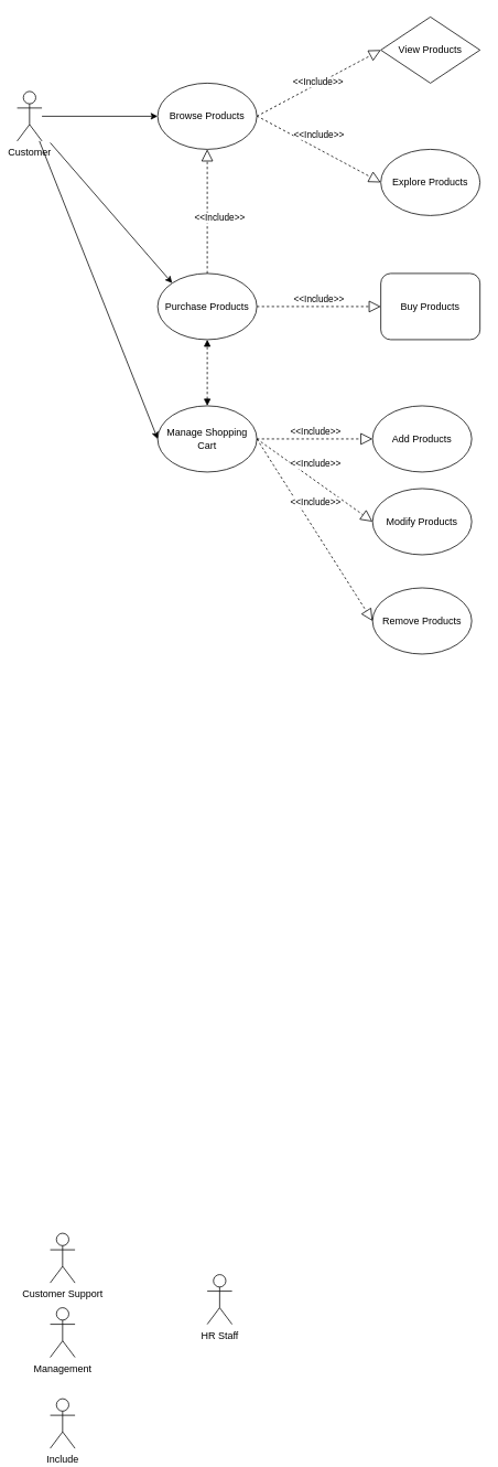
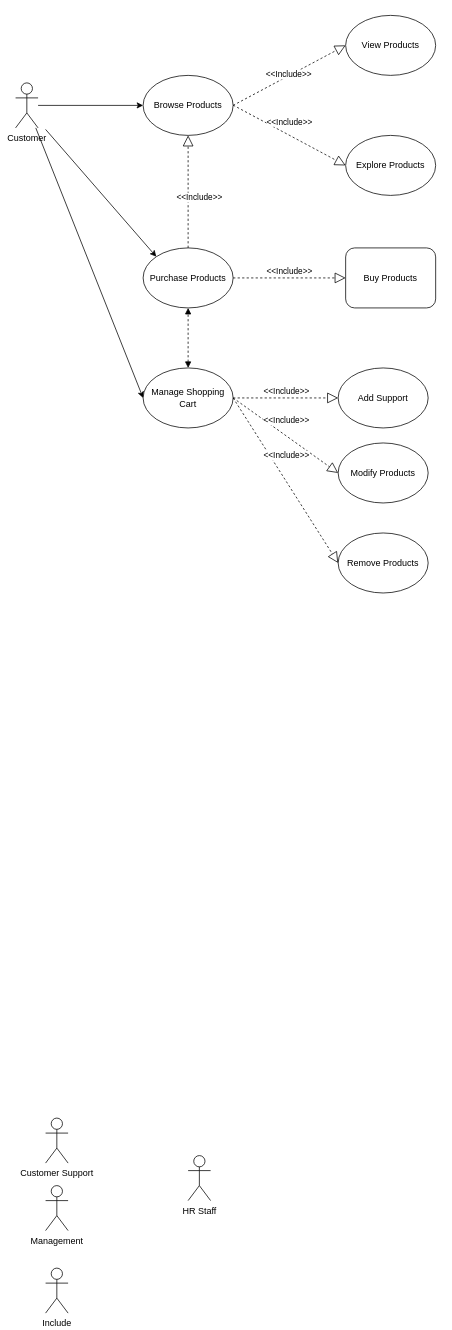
  <mxCell id="0" />
  <mxCell id="1" parent="0" />
  <mxCell id="2" style="edgeStyle=orthogonalEdgeStyle;rounded=0;orthogonalLoop=1;jettySize=auto;html=1;entryX=0;entryY=0.5;entryDx=0;entryDy=0;" edge="1" parent="1" source="3" target="8"><mxGeometry relative="1" as="geometry" /></mxCell>
  <mxCell id="3" value="Customer" style="shape=umlActor;verticalLabelPosition=bottom;verticalAlign=top;html=1;outlineConnect=0;" vertex="1" parent="1"><mxGeometry x="20" y="110" width="30" height="60" as="geometry" /></mxCell>
  <mxCell id="4" value="Customer Support" style="shape=umlActor;verticalLabelPosition=bottom;verticalAlign=top;html=1;outlineConnect=0;" vertex="1" parent="1"><mxGeometry x="60" y="1490" width="30" height="60" as="geometry" /></mxCell>
  <mxCell id="5" value="Management" style="shape=umlActor;verticalLabelPosition=bottom;verticalAlign=top;html=1;outlineConnect=0;" vertex="1" parent="1"><mxGeometry x="60" y="1580" width="30" height="60" as="geometry" /></mxCell>
  <mxCell id="6" value="Include" style="shape=umlActor;verticalLabelPosition=bottom;verticalAlign=top;html=1;outlineConnect=0;" vertex="1" parent="1"><mxGeometry x="60" y="1690" width="30" height="60" as="geometry" /></mxCell>
  <mxCell id="7" value="HR Staff" style="shape=umlActor;verticalLabelPosition=bottom;verticalAlign=top;html=1;outlineConnect=0;" vertex="1" parent="1"><mxGeometry x="250" y="1540" width="30" height="60" as="geometry" /></mxCell>
  <mxCell id="8" value="Browse Products" style="ellipse;whiteSpace=wrap;html=1;" vertex="1" parent="1"><mxGeometry x="190" y="100" width="120" height="80" as="geometry" /></mxCell>
- <mxCell id="9" value="View&amp;nbsp;Products" style="rhombus;whiteSpace=wrap;html=1;" vertex="1" parent="1"><mxGeometry x="460" y="20" width="120" height="80" as="geometry" /></mxCell>
+ <mxCell id="9" value="View&amp;nbsp;Products" style="ellipse;whiteSpace=wrap;html=1;" vertex="1" parent="1"><mxGeometry x="460" y="20" width="120" height="80" as="geometry" /></mxCell>
  <mxCell id="10" value="Explore Products" style="ellipse;whiteSpace=wrap;html=1;" vertex="1" parent="1"><mxGeometry x="460" y="180" width="120" height="80" as="geometry" /></mxCell>
  <mxCell id="11" value="" style="endArrow=block;dashed=1;endFill=0;endSize=12;html=1;rounded=0;exitX=1;exitY=0.5;exitDx=0;exitDy=0;entryX=0;entryY=0.5;entryDx=0;entryDy=0;" edge="1" parent="1" target="10"><mxGeometry width="160" relative="1" as="geometry"><mxPoint x="310" y="139.66" as="sourcePoint" /><mxPoint x="450" y="139.66" as="targetPoint" /></mxGeometry></mxCell>
  <mxCell id="12" value="&amp;lt;&amp;lt;Include&amp;gt;&amp;gt;" style="edgeLabel;html=1;align=center;verticalAlign=middle;resizable=0;points=[];" vertex="1" connectable="0" parent="11"><mxGeometry x="-0.217" y="1" relative="1" as="geometry"><mxPoint x="15" y="-9" as="offset" /></mxGeometry></mxCell>
  <mxCell id="13" value="" style="endArrow=block;dashed=1;endFill=0;endSize=12;html=1;rounded=0;exitX=1;exitY=0.5;exitDx=0;exitDy=0;entryX=0;entryY=0.5;entryDx=0;entryDy=0;" edge="1" parent="1" source="8" target="9"><mxGeometry width="160" relative="1" as="geometry"><mxPoint x="330" y="50" as="sourcePoint" /><mxPoint x="470" y="50" as="targetPoint" /></mxGeometry></mxCell>
  <mxCell id="14" value="&amp;lt;&amp;lt;Include&amp;gt;&amp;gt;" style="edgeLabel;html=1;align=center;verticalAlign=middle;resizable=0;points=[];" vertex="1" connectable="0" parent="13"><mxGeometry x="-0.217" y="1" relative="1" as="geometry"><mxPoint x="15" y="-9" as="offset" /></mxGeometry></mxCell>
  <mxCell id="15" style="rounded=0;orthogonalLoop=1;jettySize=auto;html=1;entryX=0;entryY=0.5;entryDx=0;entryDy=0;" edge="1" parent="1" source="3" target="22"><mxGeometry relative="1" as="geometry"><mxPoint x="10" y="289.998" as="sourcePoint" /><mxPoint x="150" y="497.74" as="targetPoint" /></mxGeometry></mxCell>
  <mxCell id="16" value="Purchase Products" style="ellipse;whiteSpace=wrap;html=1;" vertex="1" parent="1"><mxGeometry x="190" y="330" width="120" height="80" as="geometry" /></mxCell>
  <mxCell id="17" value="Buy Products" style="whiteSpace=wrap;html=1;rounded=1;" vertex="1" parent="1"><mxGeometry x="460" y="330" width="120" height="80" as="geometry" /></mxCell>
  <mxCell id="18" value="" style="endArrow=block;dashed=1;endFill=0;endSize=12;html=1;rounded=0;exitX=1;exitY=0.5;exitDx=0;exitDy=0;entryX=0;entryY=0.5;entryDx=0;entryDy=0;" edge="1" parent="1" source="16" target="17"><mxGeometry width="160" relative="1" as="geometry"><mxPoint x="330" y="280" as="sourcePoint" /><mxPoint x="470" y="280" as="targetPoint" /></mxGeometry></mxCell>
  <mxCell id="19" value="&amp;lt;&amp;lt;Include&amp;gt;&amp;gt;" style="edgeLabel;html=1;align=center;verticalAlign=middle;resizable=0;points=[];" vertex="1" connectable="0" parent="18"><mxGeometry x="-0.217" y="1" relative="1" as="geometry"><mxPoint x="15" y="-9" as="offset" /></mxGeometry></mxCell>
  <mxCell id="20" value="" style="endArrow=block;dashed=1;endFill=0;endSize=12;html=1;rounded=0;exitX=0.5;exitY=0;exitDx=0;exitDy=0;entryX=0.5;entryY=1;entryDx=0;entryDy=0;" edge="1" parent="1" source="16" target="8"><mxGeometry width="160" relative="1" as="geometry"><mxPoint x="260" y="450" as="sourcePoint" /><mxPoint x="410" y="450" as="targetPoint" /></mxGeometry></mxCell>
  <mxCell id="21" value="&amp;lt;&amp;lt;Include&amp;gt;&amp;gt;" style="edgeLabel;html=1;align=center;verticalAlign=middle;resizable=0;points=[];" vertex="1" connectable="0" parent="20"><mxGeometry x="-0.217" y="1" relative="1" as="geometry"><mxPoint x="15" y="-9" as="offset" /></mxGeometry></mxCell>
  <mxCell id="22" value="Manage Shopping Cart" style="ellipse;whiteSpace=wrap;html=1;" vertex="1" parent="1"><mxGeometry x="190" y="490" width="120" height="80" as="geometry" /></mxCell>
- <mxCell id="23" value="Add Products" style="ellipse;whiteSpace=wrap;html=1;" vertex="1" parent="1"><mxGeometry x="450" y="490" width="120" height="80" as="geometry" /></mxCell>
+ <mxCell id="23" value="Add Support" style="ellipse;whiteSpace=wrap;html=1;" vertex="1" parent="1"><mxGeometry x="450" y="490" width="120" height="80" as="geometry" /></mxCell>
  <mxCell id="24" value="" style="endArrow=block;dashed=1;endFill=0;endSize=12;html=1;rounded=0;exitX=1;exitY=0.5;exitDx=0;exitDy=0;entryX=0;entryY=0.5;entryDx=0;entryDy=0;" edge="1" parent="1" source="22" target="23"><mxGeometry width="160" relative="1" as="geometry"><mxPoint x="330" y="440" as="sourcePoint" /><mxPoint x="470" y="440" as="targetPoint" /></mxGeometry></mxCell>
  <mxCell id="25" value="&amp;lt;&amp;lt;Include&amp;gt;&amp;gt;" style="edgeLabel;html=1;align=center;verticalAlign=middle;resizable=0;points=[];" vertex="1" connectable="0" parent="24"><mxGeometry x="-0.217" y="1" relative="1" as="geometry"><mxPoint x="15" y="-9" as="offset" /></mxGeometry></mxCell>
  <mxCell id="26" style="rounded=0;orthogonalLoop=1;jettySize=auto;html=1;entryX=0;entryY=0;entryDx=0;entryDy=0;" edge="1" parent="1" target="16"><mxGeometry relative="1" as="geometry"><mxPoint x="60" y="172" as="sourcePoint" /><mxPoint x="200" y="380" as="targetPoint" /></mxGeometry></mxCell>
  <mxCell id="27" value="Modify Products" style="ellipse;whiteSpace=wrap;html=1;" vertex="1" parent="1"><mxGeometry x="450" y="590" width="120" height="80" as="geometry" /></mxCell>
  <mxCell id="28" value="" style="endArrow=block;dashed=1;endFill=0;endSize=12;html=1;rounded=0;exitX=1;exitY=0.5;exitDx=0;exitDy=0;entryX=0;entryY=0.5;entryDx=0;entryDy=0;" edge="1" parent="1" target="27" source="22"><mxGeometry width="160" relative="1" as="geometry"><mxPoint x="310" y="630" as="sourcePoint" /><mxPoint x="470" y="540" as="targetPoint" /></mxGeometry></mxCell>
  <mxCell id="29" value="&amp;lt;&amp;lt;Include&amp;gt;&amp;gt;" style="edgeLabel;html=1;align=center;verticalAlign=middle;resizable=0;points=[];" vertex="1" connectable="0" parent="28"><mxGeometry x="-0.217" y="1" relative="1" as="geometry"><mxPoint x="15" y="-9" as="offset" /></mxGeometry></mxCell>
  <mxCell id="30" value="Remove Products" style="ellipse;whiteSpace=wrap;html=1;" vertex="1" parent="1"><mxGeometry x="450" y="710" width="120" height="80" as="geometry" /></mxCell>
  <mxCell id="31" value="" style="endArrow=block;dashed=1;endFill=0;endSize=12;html=1;rounded=0;exitX=1;exitY=0.5;exitDx=0;exitDy=0;entryX=0;entryY=0.5;entryDx=0;entryDy=0;" edge="1" parent="1" target="30" source="22"><mxGeometry width="160" relative="1" as="geometry"><mxPoint x="310" y="750" as="sourcePoint" /><mxPoint x="470" y="660" as="targetPoint" /></mxGeometry></mxCell>
  <mxCell id="32" value="&amp;lt;&amp;lt;Include&amp;gt;&amp;gt;" style="edgeLabel;html=1;align=center;verticalAlign=middle;resizable=0;points=[];" vertex="1" connectable="0" parent="31"><mxGeometry x="-0.217" y="1" relative="1" as="geometry"><mxPoint x="15" y="-9" as="offset" /></mxGeometry></mxCell>
  <mxCell id="33" value="" style="endArrow=block;startArrow=block;endFill=1;startFill=1;html=1;rounded=0;exitX=0.5;exitY=0;exitDx=0;exitDy=0;entryX=0.5;entryY=1;entryDx=0;entryDy=0;dashed=1;" edge="1" parent="1" source="22" target="16"><mxGeometry width="160" relative="1" as="geometry"><mxPoint x="310" y="450" as="sourcePoint" /><mxPoint x="470" y="450" as="targetPoint" /></mxGeometry></mxCell>
